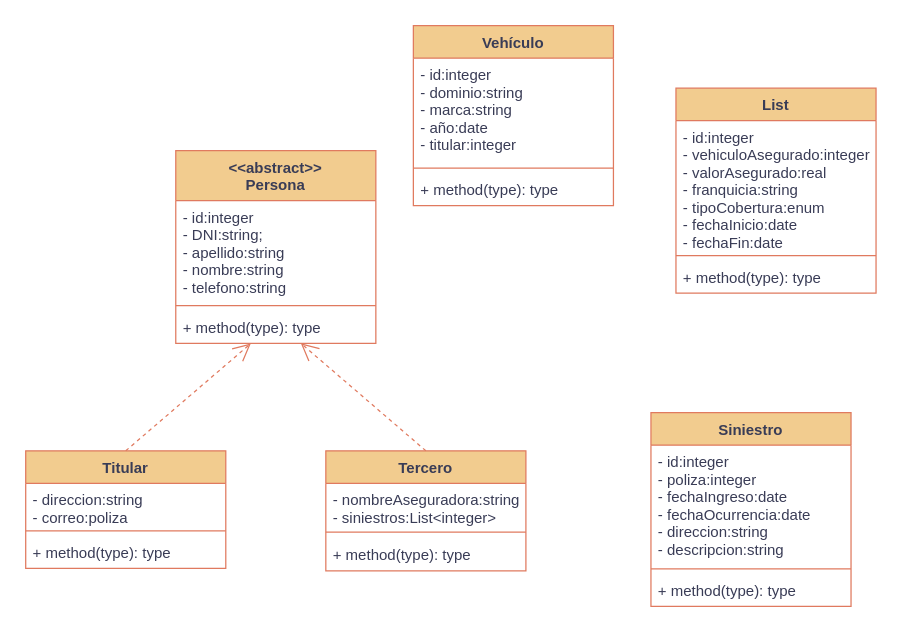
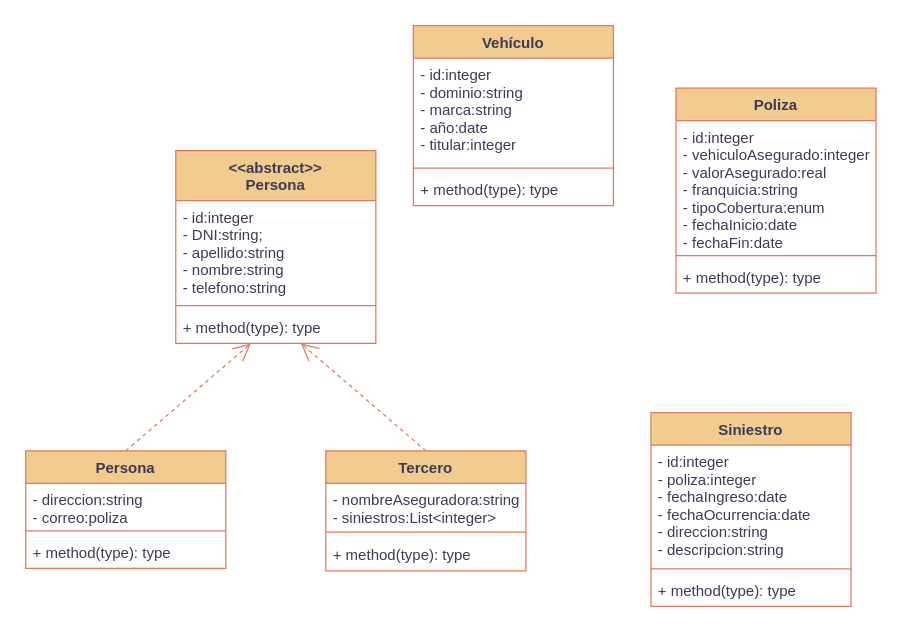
  <mxCell id="0" />
  <mxCell id="1" parent="0" />
  <mxCell id="2" value="&lt;&lt;abstract&gt;&gt;&#10;Persona" style="swimlane;fontStyle=1;align=center;verticalAlign=top;childLayout=stackLayout;horizontal=1;startSize=40;horizontalStack=0;resizeParent=1;resizeParentMax=0;resizeLast=0;collapsible=1;marginBottom=0;labelBackgroundColor=none;fillColor=#F2CC8F;strokeColor=#E07A5F;fontColor=#393C56;" vertex="1" parent="1"><mxGeometry x="140" y="120" width="160" height="154" as="geometry" /></mxCell>
  <mxCell id="3" value="- id:integer&#10;- DNI:string;&#10;- apellido:string&#10;- nombre:string&#10;- telefono:string" style="text;strokeColor=none;fillColor=none;align=left;verticalAlign=top;spacingLeft=4;spacingRight=4;overflow=hidden;rotatable=0;points=[[0,0.5],[1,0.5]];portConstraint=eastwest;labelBackgroundColor=none;fontColor=#393C56;" vertex="1" parent="2"><mxGeometry y="40" width="160" height="80" as="geometry" /></mxCell>
  <mxCell id="4" value="" style="line;strokeWidth=1;fillColor=none;align=left;verticalAlign=middle;spacingTop=-1;spacingLeft=3;spacingRight=3;rotatable=0;labelPosition=right;points=[];portConstraint=eastwest;strokeColor=#E07A5F;labelBackgroundColor=none;fontColor=#393C56;" vertex="1" parent="2"><mxGeometry y="120" width="160" height="8" as="geometry" /></mxCell>
  <mxCell id="5" value="+ method(type): type" style="text;strokeColor=none;fillColor=none;align=left;verticalAlign=top;spacingLeft=4;spacingRight=4;overflow=hidden;rotatable=0;points=[[0,0.5],[1,0.5]];portConstraint=eastwest;labelBackgroundColor=none;fontColor=#393C56;" vertex="1" parent="2"><mxGeometry y="128" width="160" height="26" as="geometry" /></mxCell>
- <mxCell id="6" value="Titular" style="swimlane;fontStyle=1;align=center;verticalAlign=top;childLayout=stackLayout;horizontal=1;startSize=26;horizontalStack=0;resizeParent=1;resizeParentMax=0;resizeLast=0;collapsible=1;marginBottom=0;labelBackgroundColor=none;fillColor=#F2CC8F;strokeColor=#E07A5F;fontColor=#393C56;" vertex="1" parent="1"><mxGeometry x="20" y="360" width="160" height="94" as="geometry" /></mxCell>
+ <mxCell id="6" value="Persona" style="swimlane;fontStyle=1;align=center;verticalAlign=top;childLayout=stackLayout;horizontal=1;startSize=26;horizontalStack=0;resizeParent=1;resizeParentMax=0;resizeLast=0;collapsible=1;marginBottom=0;labelBackgroundColor=none;fillColor=#F2CC8F;strokeColor=#E07A5F;fontColor=#393C56;" vertex="1" parent="1"><mxGeometry x="20" y="360" width="160" height="94" as="geometry" /></mxCell>
  <mxCell id="7" value="- direccion:string&#10;- correo:poliza" style="text;strokeColor=none;fillColor=none;align=left;verticalAlign=top;spacingLeft=4;spacingRight=4;overflow=hidden;rotatable=0;points=[[0,0.5],[1,0.5]];portConstraint=eastwest;labelBackgroundColor=none;fontColor=#393C56;" vertex="1" parent="6"><mxGeometry y="26" width="160" height="34" as="geometry" /></mxCell>
  <mxCell id="8" value="" style="line;strokeWidth=1;fillColor=none;align=left;verticalAlign=middle;spacingTop=-1;spacingLeft=3;spacingRight=3;rotatable=0;labelPosition=right;points=[];portConstraint=eastwest;strokeColor=#E07A5F;labelBackgroundColor=none;fontColor=#393C56;" vertex="1" parent="6"><mxGeometry y="60" width="160" height="8" as="geometry" /></mxCell>
  <mxCell id="9" value="+ method(type): type" style="text;strokeColor=none;fillColor=none;align=left;verticalAlign=top;spacingLeft=4;spacingRight=4;overflow=hidden;rotatable=0;points=[[0,0.5],[1,0.5]];portConstraint=eastwest;labelBackgroundColor=none;fontColor=#393C56;" vertex="1" parent="6"><mxGeometry y="68" width="160" height="26" as="geometry" /></mxCell>
  <mxCell id="10" value="Tercero" style="swimlane;fontStyle=1;align=center;verticalAlign=top;childLayout=stackLayout;horizontal=1;startSize=26;horizontalStack=0;resizeParent=1;resizeParentMax=0;resizeLast=0;collapsible=1;marginBottom=0;labelBackgroundColor=none;fillColor=#F2CC8F;strokeColor=#E07A5F;fontColor=#393C56;" vertex="1" parent="1"><mxGeometry x="260" y="360" width="160" height="96" as="geometry" /></mxCell>
  <mxCell id="11" value="- nombreAseguradora:string&#10;- siniestros:List&lt;integer&gt;" style="text;strokeColor=none;fillColor=none;align=left;verticalAlign=top;spacingLeft=4;spacingRight=4;overflow=hidden;rotatable=0;points=[[0,0.5],[1,0.5]];portConstraint=eastwest;labelBackgroundColor=none;fontColor=#393C56;" vertex="1" parent="10"><mxGeometry y="26" width="160" height="34" as="geometry" /></mxCell>
  <mxCell id="12" value="" style="line;strokeWidth=1;fillColor=none;align=left;verticalAlign=middle;spacingTop=-1;spacingLeft=3;spacingRight=3;rotatable=0;labelPosition=right;points=[];portConstraint=eastwest;strokeColor=#E07A5F;labelBackgroundColor=none;fontColor=#393C56;" vertex="1" parent="10"><mxGeometry y="60" width="160" height="10" as="geometry" /></mxCell>
  <mxCell id="13" value="+ method(type): type" style="text;strokeColor=none;fillColor=none;align=left;verticalAlign=top;spacingLeft=4;spacingRight=4;overflow=hidden;rotatable=0;points=[[0,0.5],[1,0.5]];portConstraint=eastwest;labelBackgroundColor=none;fontColor=#393C56;" vertex="1" parent="10"><mxGeometry y="70" width="160" height="26" as="geometry" /></mxCell>
  <mxCell id="14" value="" style="endArrow=open;endSize=12;dashed=1;html=1;rounded=0;strokeColor=#E07A5F;fontColor=#393C56;fillColor=#F2CC8F;exitX=0.5;exitY=0;exitDx=0;exitDy=0;entryX=0.375;entryY=1.008;entryDx=0;entryDy=0;entryPerimeter=0;" edge="1" parent="1" source="6" target="5"><mxGeometry y="40" width="160" relative="1" as="geometry"><mxPoint x="100" y="270" as="sourcePoint" /><mxPoint x="220" y="220" as="targetPoint" /><Array as="points" /><mxPoint as="offset" /></mxGeometry></mxCell>
  <mxCell id="15" value="" style="endArrow=open;endSize=12;dashed=1;html=1;rounded=0;strokeColor=#E07A5F;fontColor=#393C56;fillColor=#F2CC8F;exitX=0.5;exitY=0;exitDx=0;exitDy=0;entryX=0.625;entryY=1;entryDx=0;entryDy=0;entryPerimeter=0;" edge="1" parent="1" source="10" target="5"><mxGeometry y="40" width="160" relative="1" as="geometry"><mxPoint x="110" y="300" as="sourcePoint" /><mxPoint x="220" y="220" as="targetPoint" /><Array as="points" /><mxPoint as="offset" /></mxGeometry></mxCell>
  <mxCell id="16" value="Siniestro" style="swimlane;fontStyle=1;align=center;verticalAlign=top;childLayout=stackLayout;horizontal=1;startSize=26;horizontalStack=0;resizeParent=1;resizeParentMax=0;resizeLast=0;collapsible=1;marginBottom=0;strokeColor=#E07A5F;fontColor=#393C56;fillColor=#F2CC8F;" vertex="1" parent="1"><mxGeometry x="520" y="329.5" width="160" height="155" as="geometry" /></mxCell>
  <mxCell id="17" value="- id:integer&#10;- poliza:integer&#10;- fechaIngreso:date&#10;- fechaOcurrencia:date&#10;- direccion:string&#10;- descripcion:string" style="text;strokeColor=none;fillColor=none;align=left;verticalAlign=top;spacingLeft=4;spacingRight=4;overflow=hidden;rotatable=0;points=[[0,0.5],[1,0.5]];portConstraint=eastwest;fontColor=#393C56;" vertex="1" parent="16"><mxGeometry y="26" width="160" height="95" as="geometry" /></mxCell>
  <mxCell id="18" value="" style="line;strokeWidth=1;fillColor=none;align=left;verticalAlign=middle;spacingTop=-1;spacingLeft=3;spacingRight=3;rotatable=0;labelPosition=right;points=[];portConstraint=eastwest;strokeColor=inherit;fontColor=#393C56;" vertex="1" parent="16"><mxGeometry y="121" width="160" height="8" as="geometry" /></mxCell>
  <mxCell id="19" value="+ method(type): type" style="text;strokeColor=none;fillColor=none;align=left;verticalAlign=top;spacingLeft=4;spacingRight=4;overflow=hidden;rotatable=0;points=[[0,0.5],[1,0.5]];portConstraint=eastwest;fontColor=#393C56;" vertex="1" parent="16"><mxGeometry y="129" width="160" height="26" as="geometry" /></mxCell>
- <mxCell id="20" value="List" style="swimlane;fontStyle=1;align=center;verticalAlign=top;childLayout=stackLayout;horizontal=1;startSize=26;horizontalStack=0;resizeParent=1;resizeParentMax=0;resizeLast=0;collapsible=1;marginBottom=0;strokeColor=#E07A5F;fontColor=#393C56;fillColor=#F2CC8F;" vertex="1" parent="1"><mxGeometry x="540" y="70" width="160" height="164" as="geometry" /></mxCell>
+ <mxCell id="20" value="Poliza" style="swimlane;fontStyle=1;align=center;verticalAlign=top;childLayout=stackLayout;horizontal=1;startSize=26;horizontalStack=0;resizeParent=1;resizeParentMax=0;resizeLast=0;collapsible=1;marginBottom=0;strokeColor=#E07A5F;fontColor=#393C56;fillColor=#F2CC8F;" vertex="1" parent="1"><mxGeometry x="540" y="70" width="160" height="164" as="geometry" /></mxCell>
  <mxCell id="21" value="- id:integer&#10;- vehiculoAsegurado:integer&#10;- valorAsegurado:real&#10;- franquicia:string&#10;- tipoCobertura:enum&#10;- fechaInicio:date&#10;- fechaFin:date" style="text;strokeColor=none;fillColor=none;align=left;verticalAlign=top;spacingLeft=4;spacingRight=4;overflow=hidden;rotatable=0;points=[[0,0.5],[1,0.5]];portConstraint=eastwest;fontColor=#393C56;" vertex="1" parent="20"><mxGeometry y="26" width="160" height="104" as="geometry" /></mxCell>
  <mxCell id="22" value="" style="line;strokeWidth=1;fillColor=none;align=left;verticalAlign=middle;spacingTop=-1;spacingLeft=3;spacingRight=3;rotatable=0;labelPosition=right;points=[];portConstraint=eastwest;strokeColor=inherit;fontColor=#393C56;" vertex="1" parent="20"><mxGeometry y="130" width="160" height="8" as="geometry" /></mxCell>
  <mxCell id="23" value="+ method(type): type" style="text;strokeColor=none;fillColor=none;align=left;verticalAlign=top;spacingLeft=4;spacingRight=4;overflow=hidden;rotatable=0;points=[[0,0.5],[1,0.5]];portConstraint=eastwest;fontColor=#393C56;" vertex="1" parent="20"><mxGeometry y="138" width="160" height="26" as="geometry" /></mxCell>
  <mxCell id="24" value="Vehículo" style="swimlane;fontStyle=1;align=center;verticalAlign=top;childLayout=stackLayout;horizontal=1;startSize=26;horizontalStack=0;resizeParent=1;resizeParentMax=0;resizeLast=0;collapsible=1;marginBottom=0;strokeColor=#E07A5F;fontColor=#393C56;fillColor=#F2CC8F;" vertex="1" parent="1"><mxGeometry x="330" y="20" width="160" height="144" as="geometry" /></mxCell>
  <mxCell id="25" value="- id:integer&#10;- dominio:string&#10;- marca:string&#10;- año:date&#10;- titular:integer" style="text;strokeColor=none;fillColor=none;align=left;verticalAlign=top;spacingLeft=4;spacingRight=4;overflow=hidden;rotatable=0;points=[[0,0.5],[1,0.5]];portConstraint=eastwest;fontColor=#393C56;" vertex="1" parent="24"><mxGeometry y="26" width="160" height="84" as="geometry" /></mxCell>
  <mxCell id="26" value="" style="line;strokeWidth=1;fillColor=none;align=left;verticalAlign=middle;spacingTop=-1;spacingLeft=3;spacingRight=3;rotatable=0;labelPosition=right;points=[];portConstraint=eastwest;strokeColor=inherit;fontColor=#393C56;" vertex="1" parent="24"><mxGeometry y="110" width="160" height="8" as="geometry" /></mxCell>
  <mxCell id="27" value="+ method(type): type" style="text;strokeColor=none;fillColor=none;align=left;verticalAlign=top;spacingLeft=4;spacingRight=4;overflow=hidden;rotatable=0;points=[[0,0.5],[1,0.5]];portConstraint=eastwest;fontColor=#393C56;" vertex="1" parent="24"><mxGeometry y="118" width="160" height="26" as="geometry" /></mxCell>
